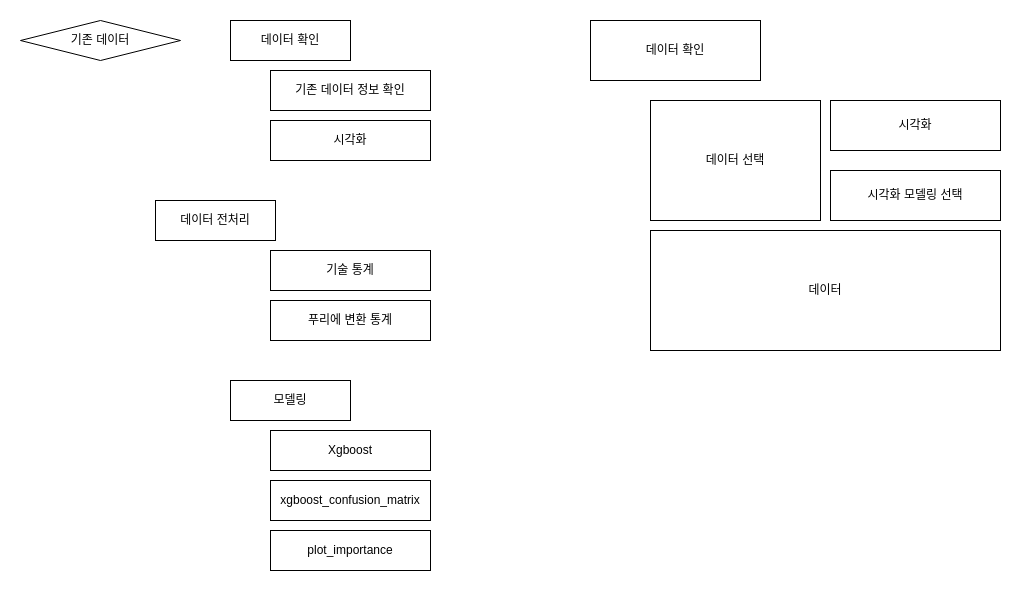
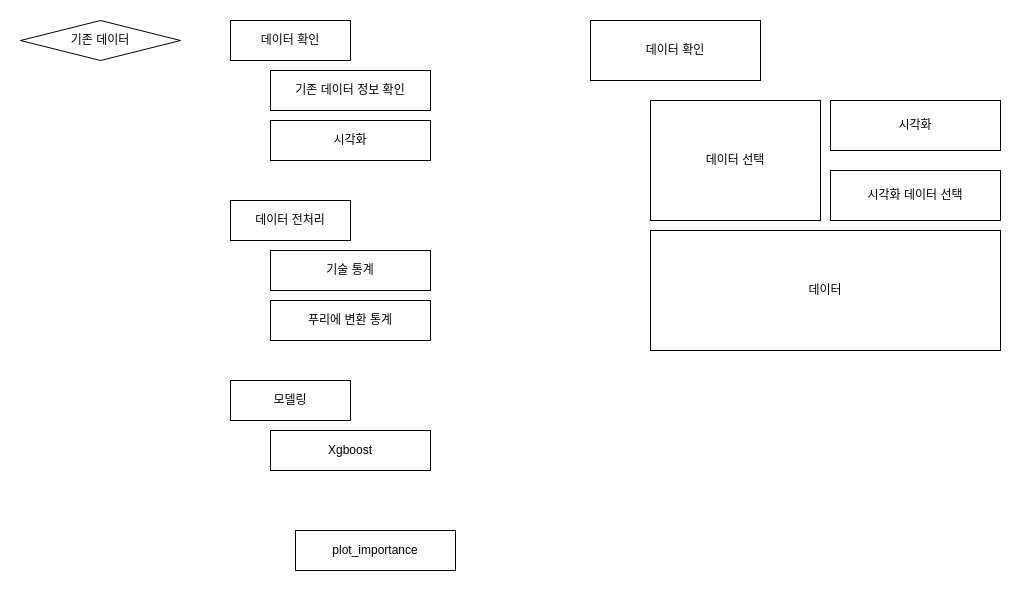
  <mxCell id="0" />
  <mxCell id="1" parent="0" />
  <mxCell id="2" value="데이터 확인" style="rounded=0;whiteSpace=wrap;html=1;" vertex="1" parent="1"><mxGeometry x="230" y="20" width="120" height="40" as="geometry" /></mxCell>
  <mxCell id="3" value="기존 데이터" style="rhombus;whiteSpace=wrap;html=1;" vertex="1" parent="1"><mxGeometry x="20" y="20" width="160" height="40" as="geometry" /></mxCell>
  <mxCell id="4" value="기존 데이터 정보 확인" style="rounded=0;whiteSpace=wrap;html=1;" vertex="1" parent="1"><mxGeometry x="270" y="70" width="160" height="40" as="geometry" /></mxCell>
  <mxCell id="5" value="시각화" style="rounded=0;whiteSpace=wrap;html=1;" vertex="1" parent="1"><mxGeometry x="270" y="120" width="160" height="40" as="geometry" /></mxCell>
- <mxCell id="6" value="데이터 전처리" style="rounded=0;whiteSpace=wrap;html=1;" vertex="1" parent="1"><mxGeometry x="155" y="200" width="120" height="40" as="geometry" /></mxCell>
+ <mxCell id="6" value="데이터 전처리" style="rounded=0;whiteSpace=wrap;html=1;" vertex="1" parent="1"><mxGeometry x="230" y="200" width="120" height="40" as="geometry" /></mxCell>
  <mxCell id="7" value="기술 통계" style="rounded=0;whiteSpace=wrap;html=1;" vertex="1" parent="1"><mxGeometry x="270" y="250" width="160" height="40" as="geometry" /></mxCell>
  <mxCell id="8" value="푸리에 변환 통계" style="rounded=0;whiteSpace=wrap;html=1;" vertex="1" parent="1"><mxGeometry x="270" y="300" width="160" height="40" as="geometry" /></mxCell>
  <mxCell id="9" value="모델링" style="rounded=0;whiteSpace=wrap;html=1;" vertex="1" parent="1"><mxGeometry x="230" y="380" width="120" height="40" as="geometry" /></mxCell>
- <mxCell id="10" value="xgboost_confusion_matrix" style="rounded=0;whiteSpace=wrap;html=1;" vertex="1" parent="1"><mxGeometry x="270" y="480" width="160" height="40" as="geometry" /></mxCell>
  <mxCell id="11" value="Xgboost" style="rounded=0;whiteSpace=wrap;html=1;" vertex="1" parent="1"><mxGeometry x="270" y="430" width="160" height="40" as="geometry" /></mxCell>
- <mxCell id="12" value="plot_importance" style="rounded=0;whiteSpace=wrap;html=1;" vertex="1" parent="1"><mxGeometry x="270" y="530" width="160" height="40" as="geometry" /></mxCell>
+ <mxCell id="12" value="plot_importance" style="rounded=0;whiteSpace=wrap;html=1;" vertex="1" parent="1"><mxGeometry x="295" y="530" width="160" height="40" as="geometry" /></mxCell>
  <mxCell id="13" value="데이터 확인" style="rounded=0;whiteSpace=wrap;html=1;" vertex="1" parent="1"><mxGeometry x="590" y="20" width="170" height="60" as="geometry" /></mxCell>
  <mxCell id="14" value="데이터 선택" style="rounded=0;whiteSpace=wrap;html=1;" vertex="1" parent="1"><mxGeometry x="650" y="100" width="170" height="120" as="geometry" /></mxCell>
  <mxCell id="15" value="시각화" style="rounded=0;whiteSpace=wrap;html=1;" vertex="1" parent="1"><mxGeometry x="830" y="100" width="170" height="50" as="geometry" /></mxCell>
  <mxCell id="16" value="데이터" style="rounded=0;whiteSpace=wrap;html=1;" vertex="1" parent="1"><mxGeometry x="650" y="230" width="350" height="120" as="geometry" /></mxCell>
- <mxCell id="17" value="시각화 모델링 선택" style="rounded=0;whiteSpace=wrap;html=1;" vertex="1" parent="1"><mxGeometry x="830" y="170" width="170" height="50" as="geometry" /></mxCell>
+ <mxCell id="17" value="시각화 데이터 선택" style="rounded=0;whiteSpace=wrap;html=1;" vertex="1" parent="1"><mxGeometry x="830" y="170" width="170" height="50" as="geometry" /></mxCell>
